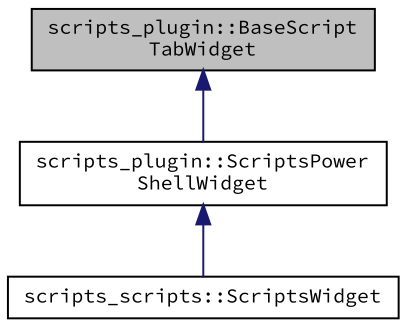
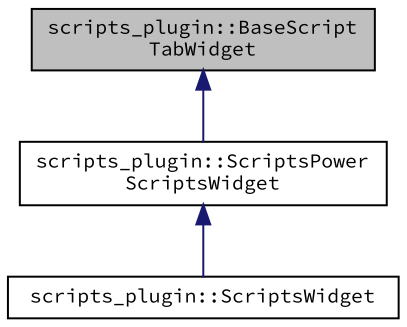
  digraph {
    fontname="Source Code Pro"
    node [color=black fillcolor=white fontname="Source Code Pro" fontsize=10 shape=record style=filled]
    edge [color=midnightblue dir=back fontname="Source Code Pro" fontsize=10 labelfontname=Helvetica labelfontsize=10 style=solid]
    n1 [fillcolor=grey75 fontcolor=black height=0.2 label="scripts_plugin::BaseScript\lTabWidget" width=0.4]
-   n2 [height=0.2 label="scripts_plugin::ScriptsPower\lShellWidget" width=0.4]
-   n3 [height=0.2 label="scripts_scripts::ScriptsWidget" width=0.4]
+   n2 [height=0.2 label="scripts_plugin::ScriptsPower\lScriptsWidget" width=0.4]
+   n3 [height=0.2 label="scripts_plugin::ScriptsWidget" width=0.4]
    n1 -> n2
    n2 -> n3
  }
